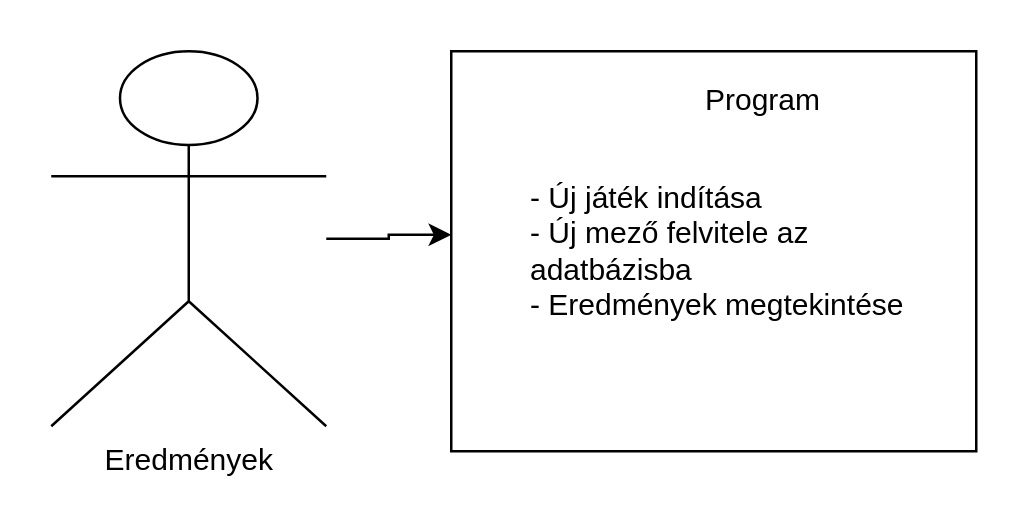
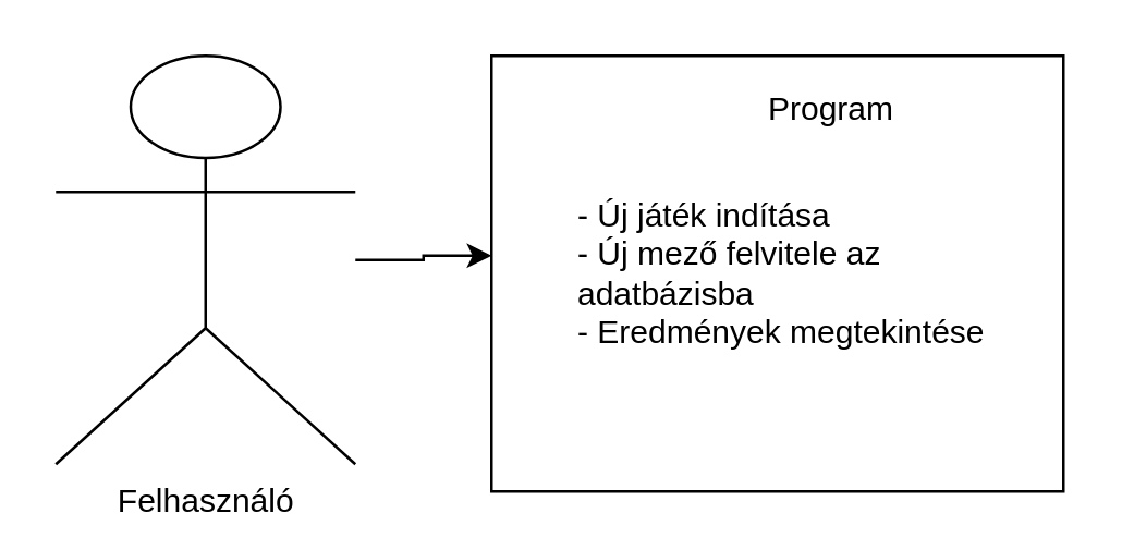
  <mxCell id="0" />
  <mxCell id="1" parent="0" />
  <mxCell id="2" style="edgeStyle=orthogonalEdgeStyle;rounded=0;orthogonalLoop=1;jettySize=auto;html=1;entryX=0;entryY=0.459;entryDx=0;entryDy=0;entryPerimeter=0;" edge="1" parent="1" source="3" target="4"><mxGeometry relative="1" as="geometry" /></mxCell>
- <mxCell id="3" value="Eredmények&lt;br&gt;" style="shape=umlActor;verticalLabelPosition=bottom;verticalAlign=top;html=1;outlineConnect=0;" vertex="1" parent="1"><mxGeometry x="20" y="20" width="110" height="150" as="geometry" /></mxCell>
+ <mxCell id="3" value="Felhasználó&lt;br&gt;" style="shape=umlActor;verticalLabelPosition=bottom;verticalAlign=top;html=1;outlineConnect=0;" vertex="1" parent="1"><mxGeometry x="20" y="20" width="110" height="150" as="geometry" /></mxCell>
  <mxCell id="4" value="" style="rounded=0;whiteSpace=wrap;html=1;" vertex="1" parent="1"><mxGeometry x="180" y="20" width="210" height="160" as="geometry" /></mxCell>
  <mxCell id="5" value="Program" style="text;html=1;strokeColor=none;fillColor=none;align=center;verticalAlign=middle;whiteSpace=wrap;rounded=0;" vertex="1" parent="1"><mxGeometry x="275" y="25" width="60" height="30" as="geometry" /></mxCell>
  <mxCell id="6" value="- Új játék indítása&lt;br&gt;- Új mező felvitele az adatbázisba&lt;br&gt;- Eredmények megtekintése" style="text;html=1;strokeColor=none;fillColor=none;align=left;verticalAlign=middle;whiteSpace=wrap;rounded=0;" vertex="1" parent="1"><mxGeometry x="210" y="65" width="160" height="70" as="geometry" /></mxCell>
